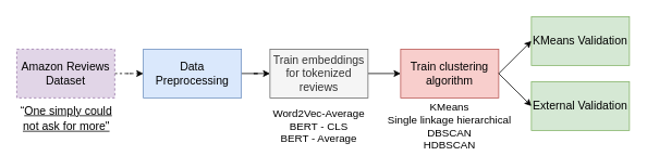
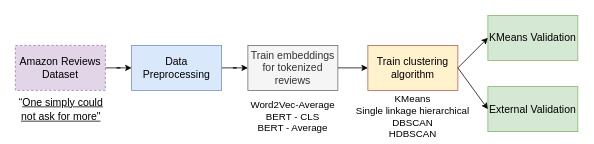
  <mxCell id="0" />
  <mxCell id="1" parent="0" />
  <mxCell id="2" value="" style="edgeStyle=orthogonalEdgeStyle;rounded=0;orthogonalLoop=1;jettySize=auto;html=1;" parent="1" source="3" target="6" edge="1"><mxGeometry relative="1" as="geometry" /></mxCell>
  <mxCell id="3" value="&lt;span style=&quot;font-size: 14px;&quot;&gt;Data &lt;br&gt;Preprocessing&lt;/span&gt;" style="rounded=0;whiteSpace=wrap;html=1;fillColor=#dae8fc;strokeColor=#6c8ebf;" parent="1" vertex="1"><mxGeometry x="175" y="60" width="120" height="60" as="geometry" /></mxCell>
- <mxCell id="4" value="&lt;font style=&quot;font-size: 14px;&quot;&gt;Train clustering algorithm&lt;/font&gt;" style="rounded=0;whiteSpace=wrap;html=1;fillColor=#f8cecc;strokeColor=#b85450;" parent="1" vertex="1"><mxGeometry x="490" y="60" width="120" height="60" as="geometry" /></mxCell>
+ <mxCell id="4" value="&lt;font style=&quot;font-size: 14px;&quot;&gt;Train clustering algorithm&lt;/font&gt;" style="rounded=0;whiteSpace=wrap;html=1;fillColor=#fff2cc;strokeColor=#b85450;" parent="1" vertex="1"><mxGeometry x="490" y="60" width="120" height="60" as="geometry" /></mxCell>
  <mxCell id="5" value="" style="edgeStyle=orthogonalEdgeStyle;rounded=0;orthogonalLoop=1;jettySize=auto;html=1;" parent="1" source="6" target="4" edge="1"><mxGeometry relative="1" as="geometry" /></mxCell>
  <mxCell id="6" value="&lt;font style=&quot;font-size: 14px;&quot;&gt;Train embeddings for tokenized reviews&lt;/font&gt;" style="rounded=0;whiteSpace=wrap;html=1;fillColor=#f5f5f5;strokeColor=#666666;fontColor=#333333;" parent="1" vertex="1"><mxGeometry x="330" y="60" width="120" height="60" as="geometry" /></mxCell>
- <mxCell id="7" value="" style="edgeStyle=orthogonalEdgeStyle;rounded=0;orthogonalLoop=1;jettySize=auto;html=1;dashed=1;" parent="1" source="8" target="3" edge="1"><mxGeometry relative="1" as="geometry" /></mxCell>
+ <mxCell id="7" value="" style="edgeStyle=orthogonalEdgeStyle;rounded=0;orthogonalLoop=1;jettySize=auto;html=1;" parent="1" source="8" target="3" edge="1"><mxGeometry relative="1" as="geometry" /></mxCell>
  <mxCell id="8" value="&lt;span style=&quot;font-size: 14px; font-weight: 400;&quot;&gt;Amazon Reviews Dataset&lt;/span&gt;" style="rounded=0;whiteSpace=wrap;html=1;fillColor=#e1d5e7;strokeColor=#9673a6;fontStyle=1;dashed=1;" parent="1" vertex="1"><mxGeometry x="20" y="60" width="120" height="60" as="geometry" /></mxCell>
  <mxCell id="9" value="&lt;font style=&quot;font-size: 14px;&quot;&gt;KMeans Validation&lt;/font&gt;" style="rounded=0;whiteSpace=wrap;html=1;fillColor=#d5e8d4;strokeColor=#82b366;" parent="1" vertex="1"><mxGeometry x="650" y="20" width="120" height="60" as="geometry" /></mxCell>
  <mxCell id="10" value="" style="endArrow=classic;html=1;rounded=0;entryX=0;entryY=0.5;entryDx=0;entryDy=0;" parent="1" target="9" edge="1"><mxGeometry width="50" height="50" relative="1" as="geometry"><mxPoint x="610" y="90" as="sourcePoint" /><mxPoint x="660" y="40" as="targetPoint" /></mxGeometry></mxCell>
- <mxCell id="11" value="&lt;font style=&quot;font-size: 14px;&quot;&gt;External Validation&lt;/font&gt;" style="rounded=0;whiteSpace=wrap;html=1;fillColor=#d5e8d4;strokeColor=#82b366;" parent="1" vertex="1"><mxGeometry x="650" y="100" width="120" height="60" as="geometry" /></mxCell>
+ <mxCell id="11" value="&lt;font style=&quot;font-size: 14px;&quot;&gt;External Validation&lt;/font&gt;" style="rounded=0;whiteSpace=wrap;html=1;fillColor=#d5e8d4;strokeColor=#82b366;" parent="1" vertex="1"><mxGeometry x="650" y="115" width="120" height="60" as="geometry" /></mxCell>
  <mxCell id="12" value="" style="endArrow=classic;html=1;rounded=0;entryX=0;entryY=0.5;entryDx=0;entryDy=0;" parent="1" target="11" edge="1"><mxGeometry width="50" height="50" relative="1" as="geometry"><mxPoint x="610" y="90" as="sourcePoint" /><mxPoint x="320" y="120" as="targetPoint" /></mxGeometry></mxCell>
  <mxCell id="13" value="&lt;font style=&quot;font-size: 13px;&quot;&gt;Word2Vec-Average&lt;br&gt;BERT - CLS&lt;br&gt;BERT - Average&lt;/font&gt;" style="text;html=1;strokeColor=none;fillColor=none;align=center;verticalAlign=middle;whiteSpace=wrap;rounded=0;" parent="1" vertex="1"><mxGeometry x="330" y="140" width="120" height="30" as="geometry" /></mxCell>
  <mxCell id="14" value="&lt;font style=&quot;font-size: 13px;&quot;&gt;KMeans&lt;br&gt;Single linkage hierarchical&lt;br&gt;DBSCAN&lt;br&gt;HDBSCAN&lt;/font&gt;" style="text;html=1;strokeColor=none;fillColor=none;align=center;verticalAlign=middle;whiteSpace=wrap;rounded=0;" parent="1" vertex="1"><mxGeometry x="470" y="140" width="160" height="30" as="geometry" /></mxCell>
  <mxCell id="15" value="&lt;b id=&quot;docs-internal-guid-b87b1edc-7fff-ef68-711e-f0bb2a8f4216&quot; style=&quot;font-weight: normal; font-size: 14px;&quot;&gt;&lt;p style=&quot;line-height: 1.38; text-align: center; margin-top: 0pt; margin-bottom: 12pt;&quot; dir=&quot;ltr&quot;&gt;&lt;font style=&quot;font-size: 14px;&quot;&gt;&lt;span style=&quot;font-family: Arial; color: rgb(0, 0, 0); background-color: transparent; font-weight: 400; font-style: normal; font-variant: normal; text-decoration: none; vertical-align: baseline;&quot;&gt;“&lt;/span&gt;&lt;span style=&quot;font-family: Arial; color: rgb(0, 0, 0); background-color: transparent; font-weight: 400; font-style: normal; font-variant: normal; vertical-align: baseline;&quot;&gt;&lt;u&gt;One simply could not ask for more&quot;&lt;/u&gt;&lt;/span&gt;&lt;/font&gt;&lt;/p&gt;&lt;/b&gt;" style="text;whiteSpace=wrap;html=1;" vertex="1" parent="1"><mxGeometry x="20" y="120" width="120" height="50" as="geometry" /></mxCell>
